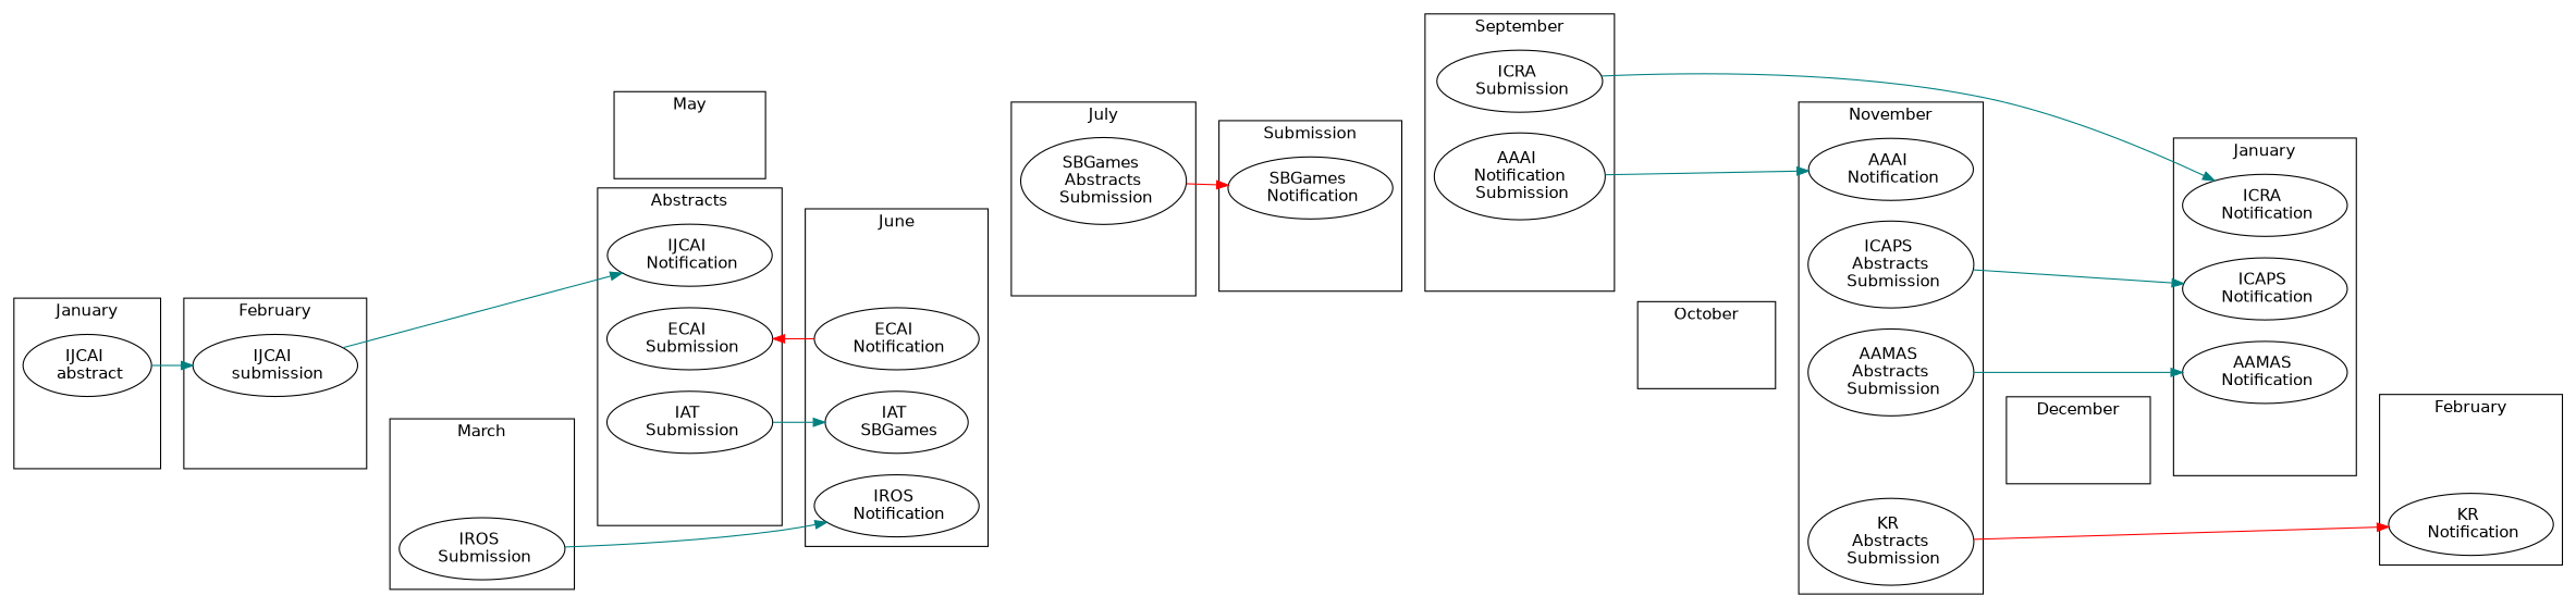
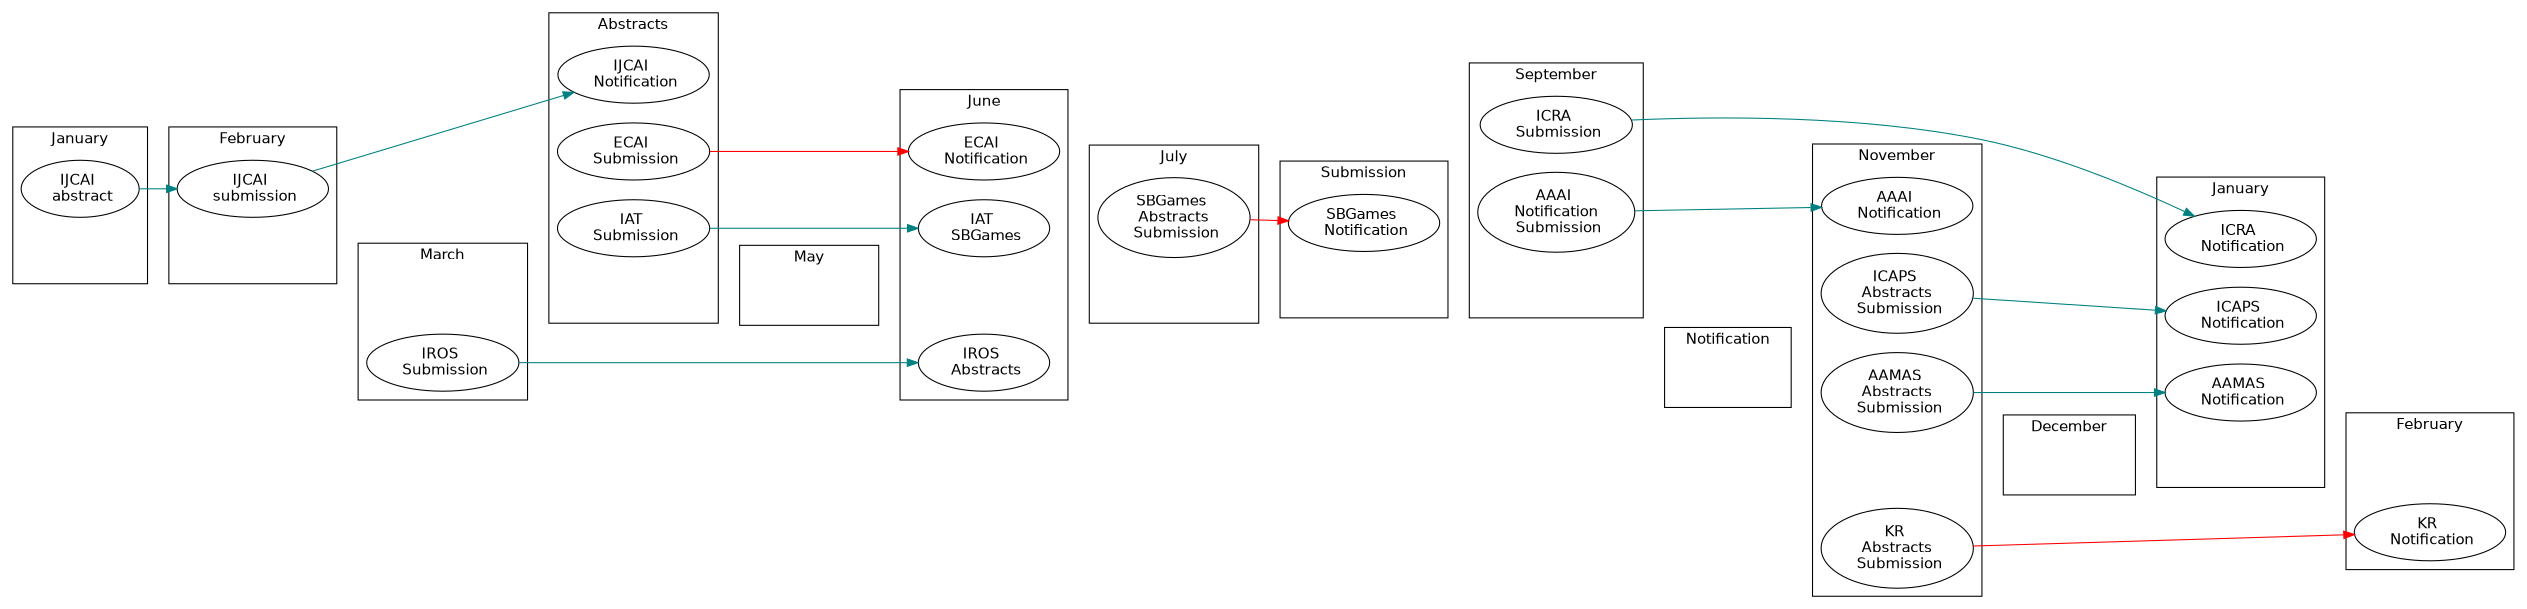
  digraph {
    fontname="DejaVu Sans"
    rankdir=LR
    node [fontname="DejaVu Sans"]
    edge [fontname="DejaVu Sans" style=invis]
    n1 [label="IJCAI \n submission"]
    node_feb [style=invis]
    n3 [label="IJCAI \n abstract"]
    node_jan [style=invis]
    n5 [label="IROS \n Submission"]
    node_mar [style=invis]
    n7 [label="IJCAI \n Notification"]
    n8 [label="ECAI \n Submission"]
    n9 [label="IAT \n Submission"]
    node_apr [style=invis]
    node_may [style=invis]
-   n12 [label="IROS \n Notification"]
+   n12 [label="IROS \n Abstracts"]
    n13 [label="ECAI \n Notification"]
    n14 [label="IAT \n SBGames"]
    node_jun [style=invis]
    n16 [label="SBGames \n Abstracts \n Submission"]
    node_jul [style=invis]
    n18 [label="SBGames \n Notification"]
    node_aug [style=invis]
    n20 [label="ICRA \n Submission"]
    n21 [label="AAAI \n Notification \n Submission"]
    node_sep [style=invis]
    node_oct [style=invis]
    n24 [label="AAAI \n Notification"]
    n25 [label="KR \n Abstracts \n Submission"]
    n26 [label="ICAPS \n Abstracts \n Submission"]
    n27 [label="AAMAS \n Abstracts \n Submission"]
    node_nov [style=invis]
    node_dec [style=invis]
    n30 [label="ICAPS \n Notification"]
    n31 [label="ICRA \n Notification"]
    n32 [label="AAMAS \n Notification"]
    node_jan2 [style=invis]
    n34 [label="KR \n Notification"]
    node_feb2 [style=invis]
    subgraph cluster_1 {
      label=February
      n1
      node_feb
    }
    subgraph cluster_2 {
      label=January
      n3
      node_jan
    }
    subgraph cluster_3 {
      label=March
      n5
      node_mar
    }
    subgraph cluster_4 {
      label=Abstracts
      n7
      n8
      n9
      node_apr
    }
    subgraph cluster_5 {
      label=May
      node_may
    }
    subgraph cluster_6 {
      label=June
      n12
      n13
      n14
      node_jun
    }
    subgraph cluster_7 {
      label=July
      n16
      node_jul
    }
    subgraph cluster_8 {
      label=Submission
      n18
      node_aug
    }
    subgraph cluster_9 {
      label=September
      n20
      n21
      node_sep
    }
    subgraph cluster_10 {
-     label=October
+     label=Notification
      node_oct
    }
    subgraph cluster_11 {
      label=November
      n24
      n25
      n26
      n27
      node_nov
    }
    subgraph cluster_12 {
      label=December
      node_dec
    }
    subgraph cluster_13 {
      label=January
      n30
      n31
      n32
      node_jan2
    }
    subgraph cluster_14 {
      label=February
      n34
      node_feb2
    }
    n1 -> n7 [color=teal style=""]
    node_feb -> node_mar
    n3 -> n1 [color=teal style=""]
    node_jan -> node_feb
    n5 -> n12 [color=teal style=""]
    node_mar -> node_apr
-   n13 -> n8 [color=red style=""]
+   n8 -> n13 [color=red style=""]
    n9 -> n14 [color=teal style=""]
    node_apr -> node_may
    node_may -> node_jun
    node_jun -> node_jul
    n16 -> n18 [color=red style=""]
    node_jul -> node_aug
    node_aug -> node_sep
    n20 -> n31 [color=teal style=""]
    n21 -> n24 [color=teal style=""]
    node_sep -> node_oct
    node_oct -> node_nov
    n25 -> n34 [color=red style=""]
    n26 -> n30 [color=teal style=""]
    n27 -> n32 [color=teal style=""]
    node_nov -> node_dec
    node_dec -> node_jan2
    node_jan2 -> node_feb2
  }
